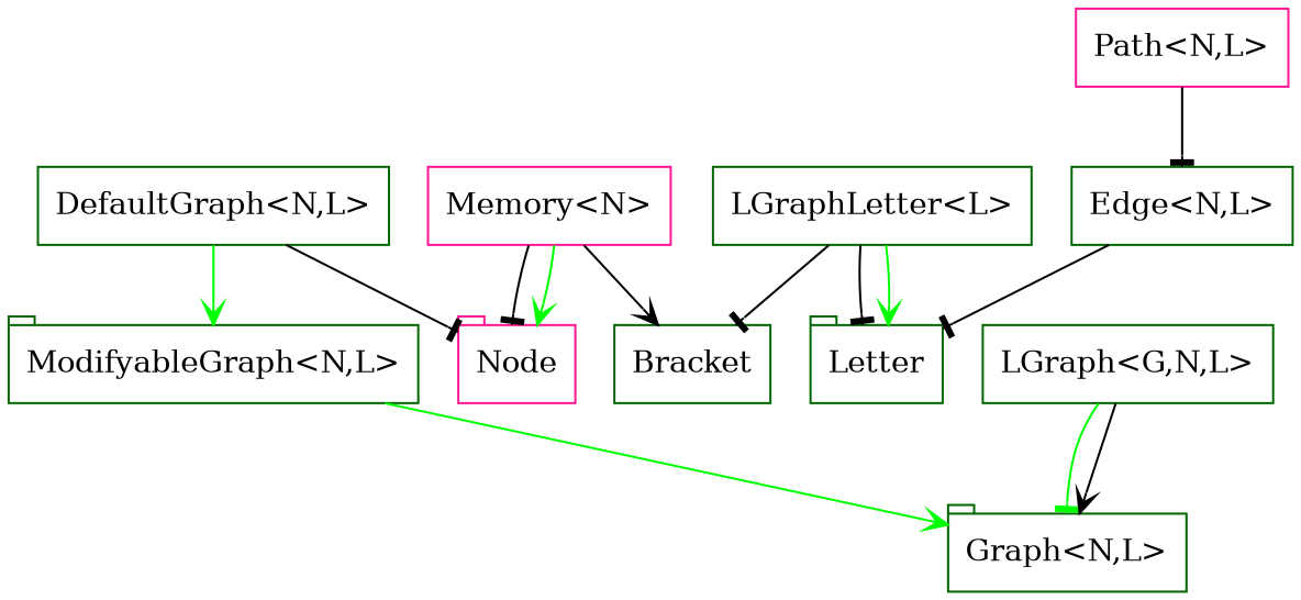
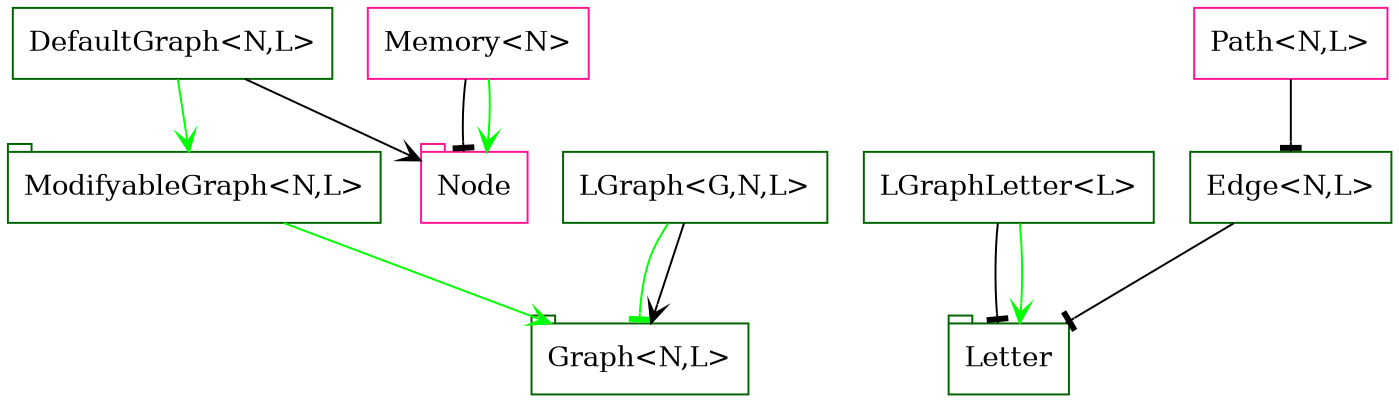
  digraph {
    node [color=darkgreen shape=box]
    edge [arrowhead=vee]
    n1 [label="Graph<N,L>" shape=tab]
    n2 [label="ModifyableGraph<N,L>" shape=tab]
    n3 [color=deeppink label="Node" shape=tab]
    n4 [label=Letter shape=tab]
-   n5 [label=Bracket]
    n6 [label="LGraphLetter<L>"]
    n7 [color=deeppink label="Memory<N>"]
    n8 [label="Edge<N,L>"]
    n9 [color=deeppink label="Path<N,L>"]
    n10 [label="LGraph<G,N,L>"]
    n11 [label="DefaultGraph<N,L>"]
    n2 -> n1 [color=green]
    n6 -> n4 [arrowhead=tee]
    n6 -> n4 [color=green]
-   n6 -> n5 [arrowhead=tee]
    n7 -> n3 [arrowhead=tee]
    n7 -> n3 [color=green]
-   n7 -> n5
    n8 -> n4 [arrowhead=tee]
    n9 -> n8 [arrowhead=tee]
    n10 -> n1 [arrowhead=tee color=green label=" "]
    n10 -> n1 [label=" "]
    n11 -> n2 [color=green]
-   n11 -> n3 [arrowhead=tee]
+   n11 -> n3
  }
